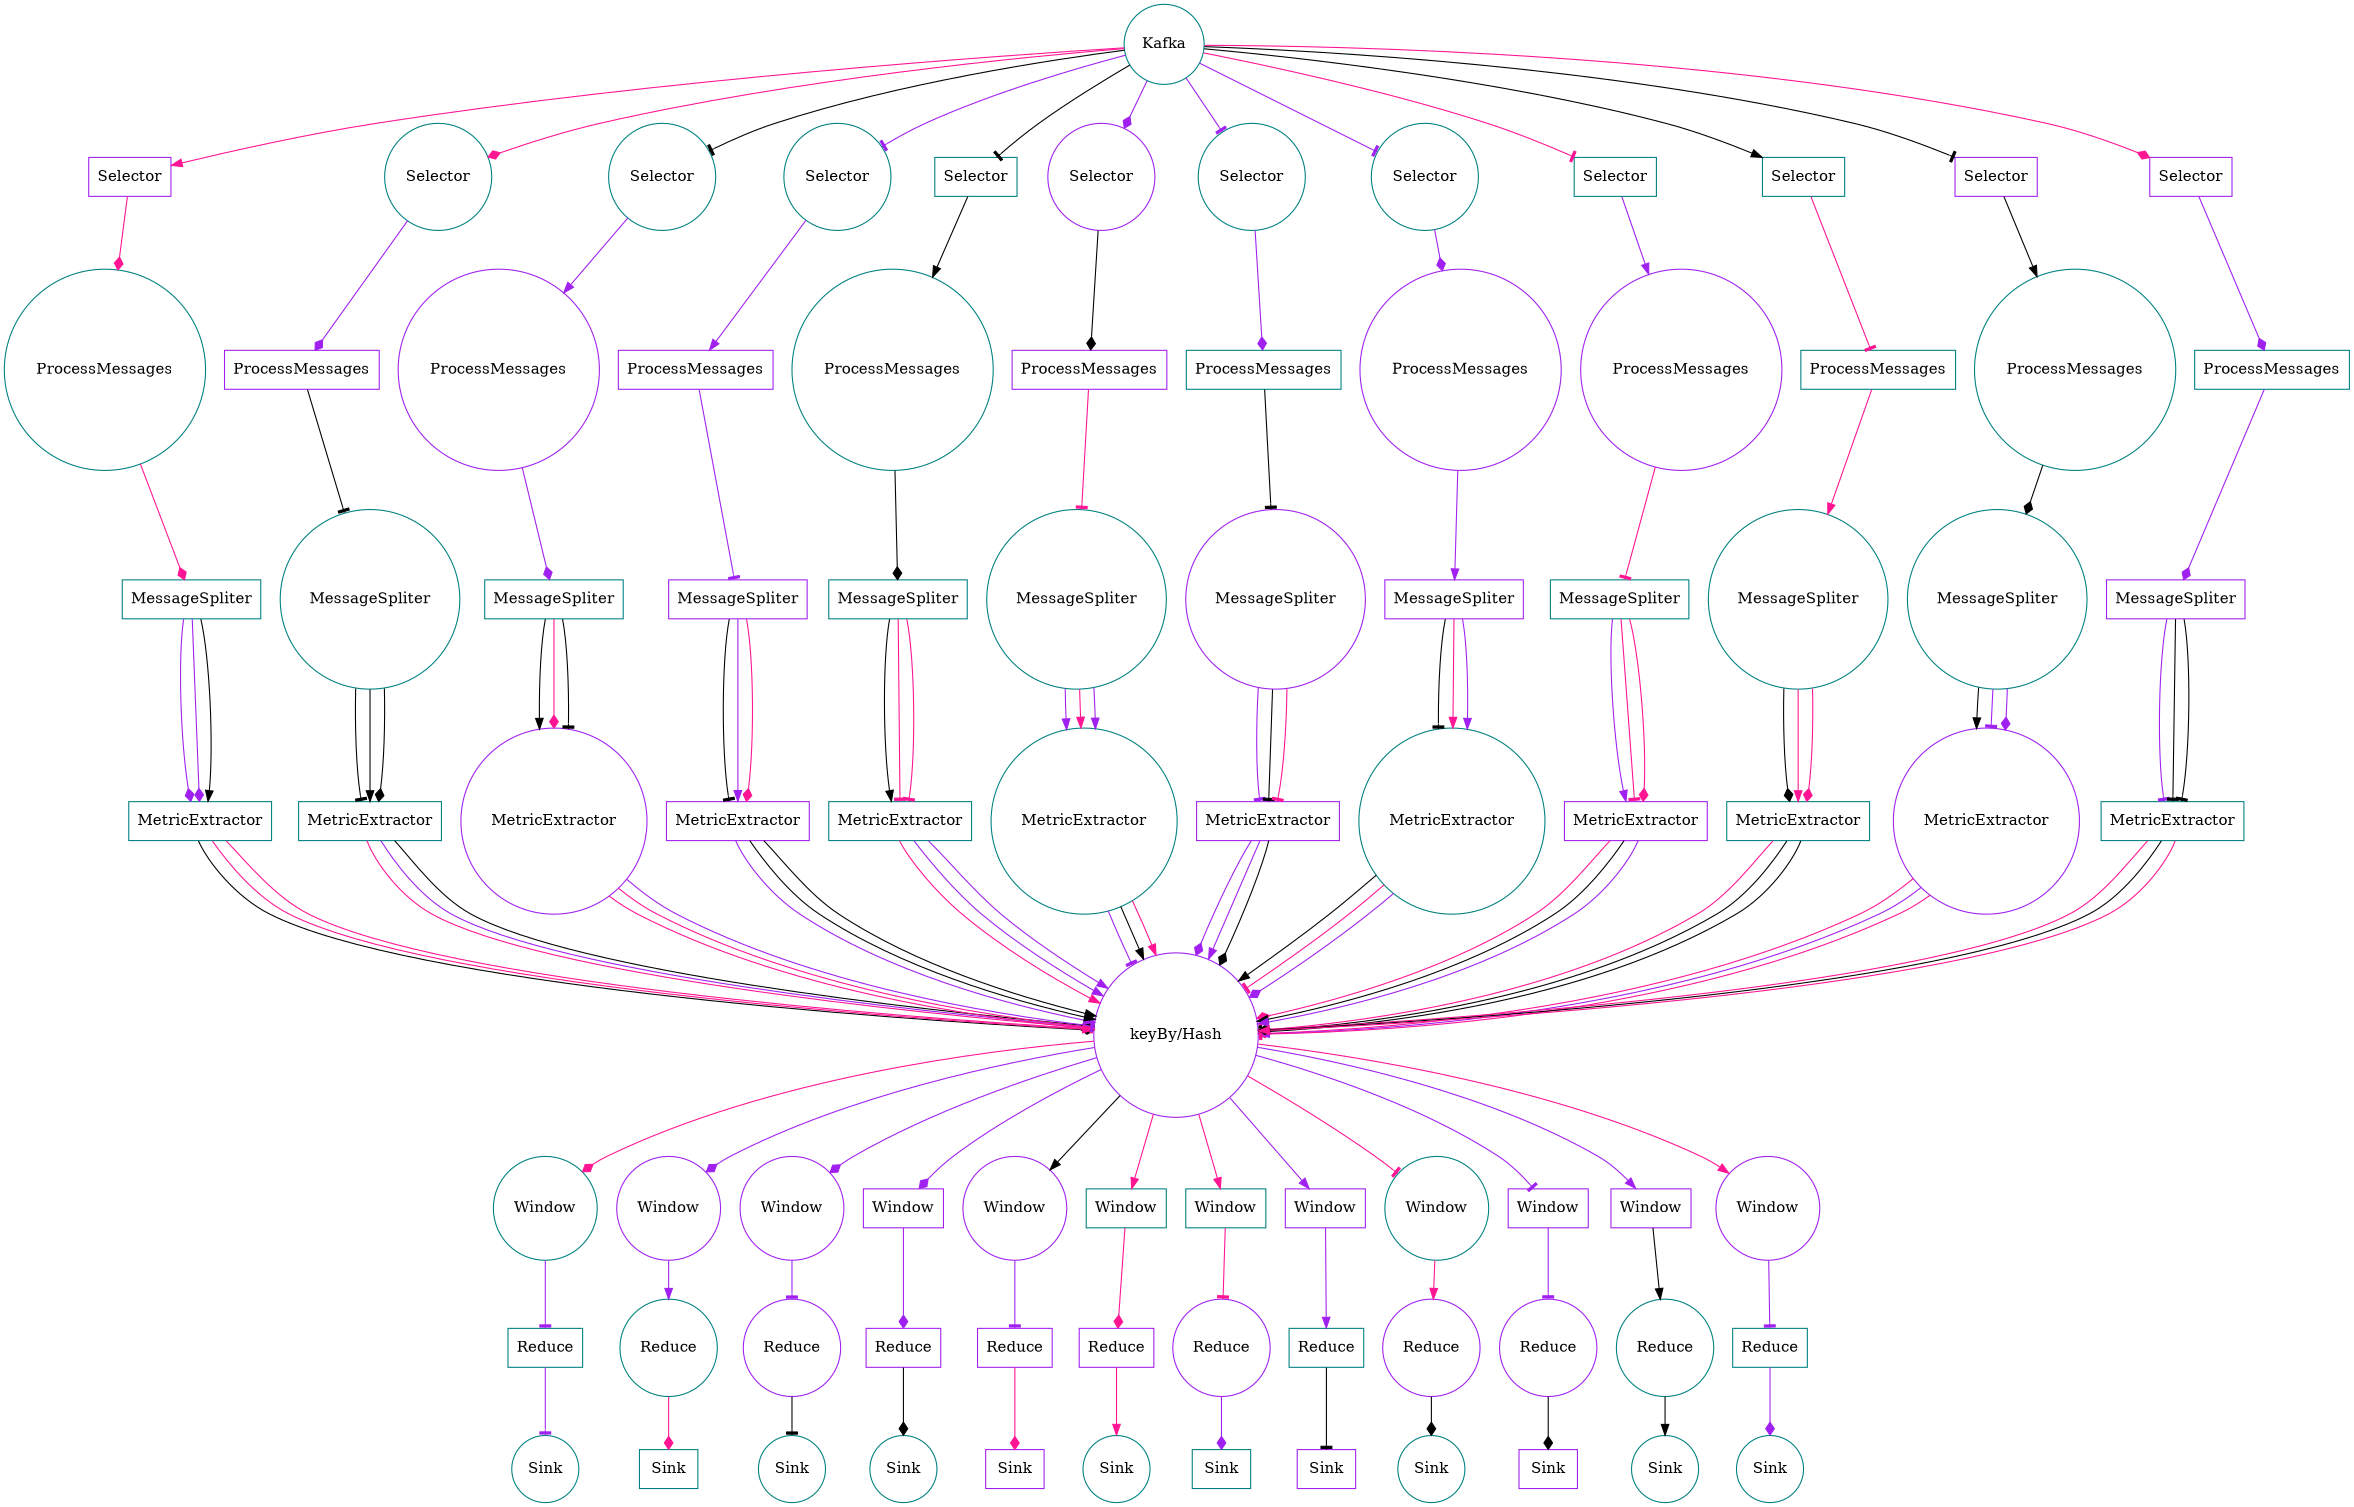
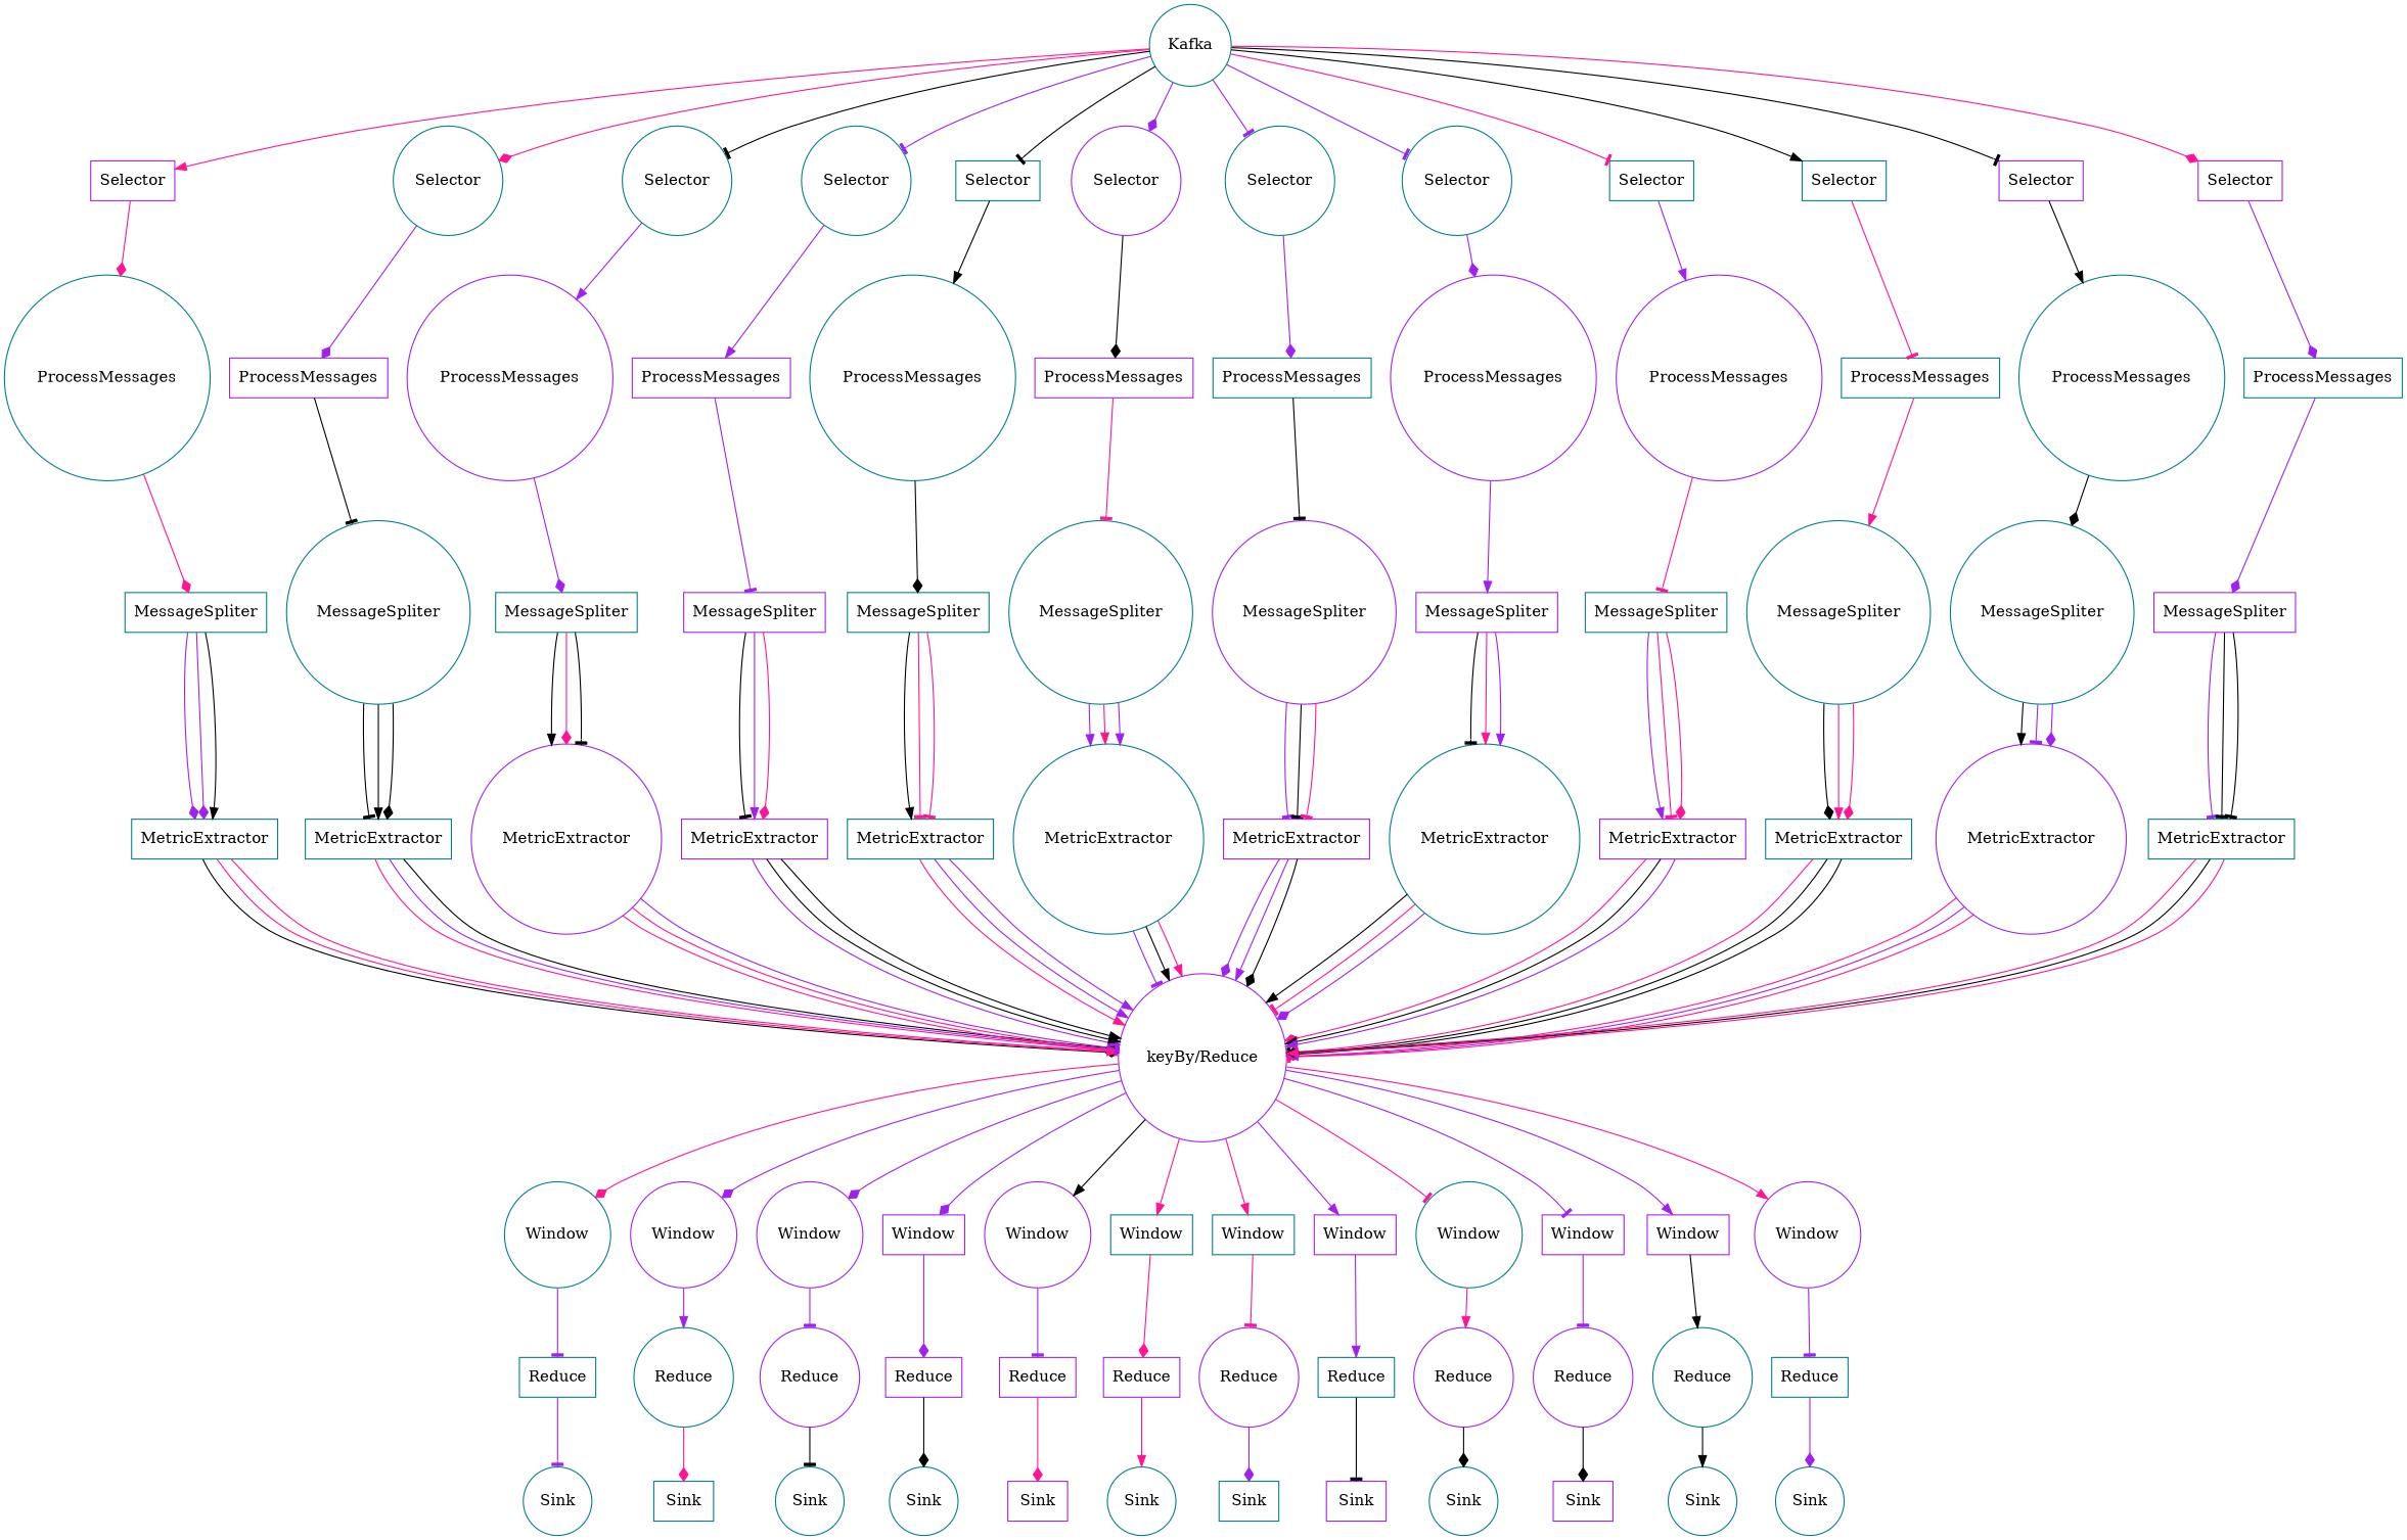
  digraph {
    node [color=teal shape=box]
    edge [color=purple arrowhead=normal]
    n1 [label=Kafka shape=circle]
    n2 [label=Selector color=purple]
    n3 [label=Selector shape=circle]
    n4 [label=Selector shape=circle]
    n5 [label=Selector shape=circle]
    n6 [label=Selector]
    n7 [label=Selector color=purple shape=circle]
    n8 [label=Selector shape=circle]
    n9 [label=Selector shape=circle]
    n10 [label=Selector]
    n11 [label=Selector]
    n12 [label=Selector color=purple]
    n13 [label=Selector color=purple]
    n14 [label=ProcessMessages shape=circle]
    n15 [label=ProcessMessages color=purple]
    n16 [label=ProcessMessages color=purple shape=circle]
    n17 [label=ProcessMessages color=purple]
    n18 [label=ProcessMessages shape=circle]
    n19 [label=ProcessMessages color=purple]
    n20 [label=ProcessMessages]
    n21 [label=ProcessMessages color=purple shape=circle]
    n22 [label=ProcessMessages color=purple shape=circle]
    n23 [label=ProcessMessages]
    n24 [label=ProcessMessages shape=circle]
    n25 [label=ProcessMessages]
    n26 [label=MessageSpliter]
    n27 [label=MessageSpliter shape=circle]
    n28 [label=MessageSpliter]
    n29 [label=MessageSpliter color=purple]
    n30 [label=MessageSpliter]
    n31 [label=MessageSpliter shape=circle]
    n32 [label=MessageSpliter color=purple shape=circle]
    n33 [label=MessageSpliter color=purple]
    n34 [label=MessageSpliter]
    n35 [label=MessageSpliter shape=circle]
    n36 [label=MessageSpliter shape=circle]
    n37 [label=MessageSpliter color=purple]
    n38 [label=MetricExtractor]
    n39 [label=MetricExtractor]
    n40 [label=MetricExtractor color=purple shape=circle]
    n41 [label=MetricExtractor color=purple]
    n42 [label=MetricExtractor]
    n43 [label=MetricExtractor shape=circle]
    n44 [label=MetricExtractor color=purple]
    n45 [label=MetricExtractor shape=circle]
    n46 [label=MetricExtractor color=purple]
    n47 [label=MetricExtractor]
    n48 [label=MetricExtractor color=purple shape=circle]
    n49 [label=MetricExtractor]
-   n50 [label="keyBy/Hash" color=purple shape=circle]
+   n50 [label="keyBy/Reduce" color=purple shape=circle]
    n51 [label=Window shape=circle]
    n52 [label=Window color=purple shape=circle]
    n53 [label=Window color=purple shape=circle]
    n54 [label=Window color=purple]
    n55 [label=Window color=purple shape=circle]
    n56 [label=Window]
    n57 [label=Window]
    n58 [label=Window color=purple]
    n59 [label=Window shape=circle]
    n60 [label=Window color=purple]
    n61 [label=Window color=purple]
    n62 [label=Window color=purple shape=circle]
    n63 [label=Reduce]
    n64 [label=Reduce shape=circle]
    n65 [label=Reduce color=purple shape=circle]
    n66 [label=Reduce color=purple]
    n67 [label=Reduce color=purple]
    n68 [label=Reduce color=purple]
    n69 [label=Reduce color=purple shape=circle]
    n70 [label=Reduce]
    n71 [label=Reduce color=purple shape=circle]
    n72 [label=Reduce color=purple shape=circle]
    n73 [label=Reduce shape=circle]
    n74 [label=Reduce]
    n75 [label=Sink shape=circle]
    n76 [label=Sink]
    n77 [label=Sink shape=circle]
    n78 [label=Sink shape=circle]
    n79 [label=Sink color=purple]
    n80 [label=Sink shape=circle]
    n81 [label=Sink]
    n82 [label=Sink color=purple]
    n83 [label=Sink shape=circle]
    n84 [label=Sink color=purple]
    n85 [label=Sink shape=circle]
    n86 [label=Sink shape=circle]
    n1 -> n2 [color=deeppink]
    n1 -> n3 [color=deeppink arrowhead=diamond]
    n1 -> n4 [color=black arrowhead=tee]
    n1 -> n5 [arrowhead=tee]
    n1 -> n6 [color=black arrowhead=tee]
    n1 -> n7 [arrowhead=diamond]
    n1 -> n8 [arrowhead=tee]
    n1 -> n9 [arrowhead=tee]
    n1 -> n10 [color=deeppink arrowhead=tee]
    n1 -> n11 [color=black]
    n1 -> n12 [color=black arrowhead=tee]
    n1 -> n13 [color=deeppink arrowhead=diamond]
    n2 -> n14 [color=deeppink arrowhead=diamond]
    n3 -> n15 [arrowhead=diamond]
    n4 -> n16
    n5 -> n17
    n6 -> n18 [color=black]
    n7 -> n19 [color=black arrowhead=diamond]
    n8 -> n20 [arrowhead=diamond]
    n9 -> n21 [arrowhead=diamond]
    n10 -> n22
    n11 -> n23 [color=deeppink arrowhead=tee]
    n12 -> n24 [color=black]
    n13 -> n25 [arrowhead=diamond]
    n14 -> n26 [color=deeppink arrowhead=diamond]
    n15 -> n27 [color=black arrowhead=tee]
    n16 -> n28 [arrowhead=diamond]
    n17 -> n29 [arrowhead=tee]
    n18 -> n30 [color=black arrowhead=diamond]
    n19 -> n31 [color=deeppink arrowhead=tee]
    n20 -> n32 [color=black arrowhead=tee]
    n21 -> n33
    n22 -> n34 [color=deeppink arrowhead=tee]
    n23 -> n35 [color=deeppink]
    n24 -> n36 [color=black arrowhead=diamond]
    n25 -> n37 [arrowhead=diamond]
    n26 -> n38 [arrowhead=diamond]
    n26 -> n38 [arrowhead=diamond]
    n26 -> n38 [color=black]
    n27 -> n39 [color=black arrowhead=tee]
    n27 -> n39 [color=black]
    n27 -> n39 [color=black arrowhead=diamond]
    n28 -> n40 [color=black]
    n28 -> n40 [color=deeppink arrowhead=diamond]
    n28 -> n40 [color=black arrowhead=tee]
    n29 -> n41 [color=black arrowhead=tee]
    n29 -> n41
    n29 -> n41 [color=deeppink arrowhead=diamond]
    n30 -> n42 [color=black]
    n30 -> n42 [color=deeppink arrowhead=tee]
    n30 -> n42 [color=deeppink arrowhead=tee]
    n31 -> n43
    n31 -> n43 [color=deeppink]
    n31 -> n43
    n32 -> n44 [arrowhead=tee]
    n32 -> n44 [color=black arrowhead=tee]
    n32 -> n44 [color=deeppink arrowhead=tee]
    n33 -> n45 [color=black arrowhead=tee]
    n33 -> n45 [color=deeppink]
    n33 -> n45
    n34 -> n46
    n34 -> n46 [color=deeppink arrowhead=tee]
    n34 -> n46 [color=deeppink arrowhead=diamond]
    n35 -> n47 [color=black arrowhead=diamond]
    n35 -> n47 [color=deeppink]
    n35 -> n47 [color=deeppink arrowhead=diamond]
    n36 -> n48 [color=black]
    n36 -> n48 [arrowhead=tee]
    n36 -> n48 [arrowhead=diamond]
    n37 -> n49 [arrowhead=tee]
    n37 -> n49 [color=black arrowhead=tee]
    n37 -> n49 [color=black arrowhead=tee]
    n38 -> n50 [color=black arrowhead=diamond]
    n38 -> n50 [color=deeppink]
    n38 -> n50 [color=deeppink]
    n39 -> n50 [color=deeppink]
    n39 -> n50
    n39 -> n50 [color=black arrowhead=diamond]
    n40 -> n50 [color=deeppink]
    n40 -> n50 [color=deeppink arrowhead=tee]
    n40 -> n50 [arrowhead=tee]
    n41 -> n50
    n41 -> n50 [color=black]
    n41 -> n50 [color=black]
    n42 -> n50 [color=deeppink]
    n42 -> n50
    n42 -> n50
    n43 -> n50 [arrowhead=tee]
    n43 -> n50 [color=black]
    n43 -> n50 [color=deeppink]
    n44 -> n50 [arrowhead=diamond]
    n44 -> n50
    n44 -> n50 [color=black arrowhead=diamond]
    n45 -> n50 [color=black]
    n45 -> n50 [color=deeppink arrowhead=tee]
    n45 -> n50 [arrowhead=diamond]
    n46 -> n50 [color=deeppink arrowhead=diamond]
    n46 -> n50 [color=black]
    n46 -> n50
    n47 -> n50 [color=deeppink arrowhead=tee]
    n47 -> n50 [color=black arrowhead=tee]
    n47 -> n50 [color=black arrowhead=tee]
    n48 -> n50 [color=deeppink arrowhead=diamond]
    n48 -> n50
    n48 -> n50 [color=deeppink arrowhead=tee]
    n49 -> n50 [color=deeppink]
    n49 -> n50 [color=black arrowhead=diamond]
    n49 -> n50 [color=deeppink]
    n50 -> n51 [color=deeppink arrowhead=diamond]
    n50 -> n52 [arrowhead=diamond]
    n50 -> n53 [arrowhead=diamond]
    n50 -> n54 [arrowhead=diamond]
    n50 -> n55 [color=black]
    n50 -> n56 [color=deeppink]
    n50 -> n57 [color=deeppink]
    n50 -> n58
    n50 -> n59 [color=deeppink arrowhead=tee]
    n50 -> n60 [arrowhead=tee]
    n50 -> n61
    n50 -> n62 [color=deeppink]
    n51 -> n63 [arrowhead=tee]
    n52 -> n64
    n53 -> n65 [arrowhead=tee]
    n54 -> n66 [arrowhead=diamond]
    n55 -> n67 [arrowhead=tee]
    n56 -> n68 [color=deeppink arrowhead=diamond]
    n57 -> n69 [color=deeppink arrowhead=tee]
    n58 -> n70
    n59 -> n71 [color=deeppink]
    n60 -> n72 [arrowhead=tee]
    n61 -> n73 [color=black]
    n62 -> n74 [arrowhead=tee]
    n63 -> n75 [arrowhead=tee]
    n64 -> n76 [color=deeppink arrowhead=diamond]
    n65 -> n77 [color=black arrowhead=tee]
    n66 -> n78 [color=black arrowhead=diamond]
    n67 -> n79 [color=deeppink arrowhead=diamond]
    n68 -> n80 [color=deeppink]
    n69 -> n81 [arrowhead=diamond]
    n70 -> n82 [color=black arrowhead=tee]
    n71 -> n83 [color=black arrowhead=diamond]
    n72 -> n84 [color=black arrowhead=diamond]
    n73 -> n85 [color=black]
    n74 -> n86 [arrowhead=diamond]
  }
